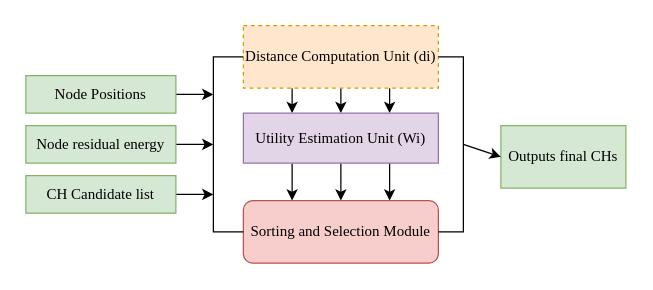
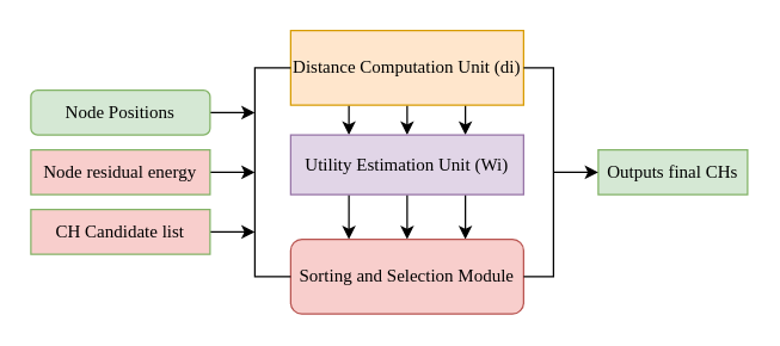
  <mxCell id="0" />
  <mxCell id="1" parent="0" />
  <mxCell id="2" style="edgeStyle=orthogonalEdgeStyle;rounded=0;orthogonalLoop=1;jettySize=auto;html=1;exitX=0.5;exitY=1;exitDx=0;exitDy=0;entryX=0.5;entryY=0;entryDx=0;entryDy=0;" edge="1" parent="1" source="5" target="9"><mxGeometry relative="1" as="geometry" /></mxCell>
  <mxCell id="3" style="edgeStyle=orthogonalEdgeStyle;rounded=0;orthogonalLoop=1;jettySize=auto;html=1;exitX=0.25;exitY=1;exitDx=0;exitDy=0;entryX=0.25;entryY=0;entryDx=0;entryDy=0;" edge="1" parent="1" source="5" target="9"><mxGeometry relative="1" as="geometry" /></mxCell>
  <mxCell id="4" style="edgeStyle=orthogonalEdgeStyle;rounded=0;orthogonalLoop=1;jettySize=auto;html=1;exitX=0.75;exitY=1;exitDx=0;exitDy=0;entryX=0.75;entryY=0;entryDx=0;entryDy=0;" edge="1" parent="1" source="5" target="9"><mxGeometry relative="1" as="geometry" /></mxCell>
- <mxCell id="5" value="&lt;font face=&quot;Times New Roman&quot;&gt;Distance Computation Unit (di)&lt;/font&gt;" style="rounded=0;whiteSpace=wrap;html=1;fillColor=#ffe6cc;strokeColor=#d79b00;dashed=1;" vertex="1" parent="1"><mxGeometry x="194" y="20" width="156" height="50" as="geometry" /></mxCell>
+ <mxCell id="5" value="&lt;font face=&quot;Times New Roman&quot;&gt;Distance Computation Unit (di)&lt;/font&gt;" style="rounded=0;whiteSpace=wrap;html=1;fillColor=#ffe6cc;strokeColor=#d79b00;" vertex="1" parent="1"><mxGeometry x="194" y="20" width="156" height="50" as="geometry" /></mxCell>
  <mxCell id="6" style="edgeStyle=orthogonalEdgeStyle;rounded=0;orthogonalLoop=1;jettySize=auto;html=1;exitX=0.5;exitY=1;exitDx=0;exitDy=0;entryX=0.5;entryY=0;entryDx=0;entryDy=0;" edge="1" parent="1" source="9" target="10"><mxGeometry relative="1" as="geometry" /></mxCell>
  <mxCell id="7" style="edgeStyle=orthogonalEdgeStyle;rounded=0;orthogonalLoop=1;jettySize=auto;html=1;exitX=0.75;exitY=1;exitDx=0;exitDy=0;entryX=0.75;entryY=0;entryDx=0;entryDy=0;" edge="1" parent="1" source="9" target="10"><mxGeometry relative="1" as="geometry" /></mxCell>
  <mxCell id="8" style="edgeStyle=orthogonalEdgeStyle;rounded=0;orthogonalLoop=1;jettySize=auto;html=1;exitX=0.25;exitY=1;exitDx=0;exitDy=0;entryX=0.25;entryY=0;entryDx=0;entryDy=0;" edge="1" parent="1" source="9" target="10"><mxGeometry relative="1" as="geometry" /></mxCell>
  <mxCell id="9" value="&lt;font face=&quot;Times New Roman&quot;&gt;Utility Estimation Unit&amp;nbsp;(Wi)&lt;/font&gt;" style="rounded=0;whiteSpace=wrap;html=1;fillColor=#e1d5e7;strokeColor=#9673a6;" vertex="1" parent="1"><mxGeometry x="194" y="90" width="156" height="40" as="geometry" /></mxCell>
  <mxCell id="10" value="&lt;font face=&quot;Times New Roman&quot;&gt;Sorting and Selection Module&lt;/font&gt;" style="whiteSpace=wrap;html=1;fillColor=#f8cecc;strokeColor=#b85450;rounded=1;" vertex="1" parent="1"><mxGeometry x="194" y="160" width="156" height="50" as="geometry" /></mxCell>
  <mxCell id="11" value="" style="endArrow=none;html=1;rounded=0;entryX=0;entryY=0.5;entryDx=0;entryDy=0;exitX=0;exitY=0.5;exitDx=0;exitDy=0;" edge="1" parent="1" source="10" target="5"><mxGeometry width="50" height="50" relative="1" as="geometry"><mxPoint x="230" y="230" as="sourcePoint" /><mxPoint x="280" y="180" as="targetPoint" /><Array as="points"><mxPoint x="170" y="185" /><mxPoint x="170" y="120" /><mxPoint x="170" y="45" /></Array></mxGeometry></mxCell>
  <mxCell id="12" style="edgeStyle=orthogonalEdgeStyle;rounded=0;orthogonalLoop=1;jettySize=auto;html=1;exitX=1;exitY=0.5;exitDx=0;exitDy=0;" edge="1" parent="1" source="13"><mxGeometry relative="1" as="geometry"><mxPoint x="170" y="75" as="targetPoint" /></mxGeometry></mxCell>
- <mxCell id="13" value="&lt;font face=&quot;Times New Roman&quot;&gt;Node Positions&lt;/font&gt;" style="rounded=0;whiteSpace=wrap;html=1;fillColor=#d5e8d4;strokeColor=#82b366;" vertex="1" parent="1"><mxGeometry x="20" y="60" width="120" height="30" as="geometry" /></mxCell>
+ <mxCell id="13" value="&lt;font face=&quot;Times New Roman&quot;&gt;Node Positions&lt;/font&gt;" style="whiteSpace=wrap;html=1;fillColor=#d5e8d4;strokeColor=#82b366;rounded=1;" vertex="1" parent="1"><mxGeometry x="20" y="60" width="120" height="30" as="geometry" /></mxCell>
  <mxCell id="14" style="edgeStyle=orthogonalEdgeStyle;rounded=0;orthogonalLoop=1;jettySize=auto;html=1;exitX=1;exitY=0.5;exitDx=0;exitDy=0;" edge="1" parent="1" source="15"><mxGeometry relative="1" as="geometry"><mxPoint x="170" y="115" as="targetPoint" /></mxGeometry></mxCell>
- <mxCell id="15" value="&lt;font face=&quot;Times New Roman&quot;&gt;Node residual energy&lt;/font&gt;" style="rounded=0;whiteSpace=wrap;html=1;fillColor=#d5e8d4;strokeColor=#82b366;" vertex="1" parent="1"><mxGeometry x="20" y="100" width="120" height="30" as="geometry" /></mxCell>
+ <mxCell id="15" value="&lt;font face=&quot;Times New Roman&quot;&gt;Node residual energy&lt;/font&gt;" style="rounded=0;whiteSpace=wrap;html=1;fillColor=#f8cecc;strokeColor=#82b366;" vertex="1" parent="1"><mxGeometry x="20" y="100" width="120" height="30" as="geometry" /></mxCell>
  <mxCell id="16" style="edgeStyle=orthogonalEdgeStyle;rounded=0;orthogonalLoop=1;jettySize=auto;html=1;exitX=1;exitY=0.5;exitDx=0;exitDy=0;" edge="1" parent="1" source="17"><mxGeometry relative="1" as="geometry"><mxPoint x="170" y="155" as="targetPoint" /></mxGeometry></mxCell>
- <mxCell id="17" value="&lt;font face=&quot;Times New Roman&quot;&gt;CH Candidate list&lt;/font&gt;" style="rounded=0;whiteSpace=wrap;html=1;fillColor=#d5e8d4;strokeColor=#82b366;" vertex="1" parent="1"><mxGeometry x="20" y="140" width="120" height="30" as="geometry" /></mxCell>
+ <mxCell id="17" value="&lt;font face=&quot;Times New Roman&quot;&gt;CH Candidate list&lt;/font&gt;" style="rounded=0;whiteSpace=wrap;html=1;fillColor=#f8cecc;strokeColor=#82b366;" vertex="1" parent="1"><mxGeometry x="20" y="140" width="120" height="30" as="geometry" /></mxCell>
  <mxCell id="18" value="" style="endArrow=none;html=1;rounded=0;entryX=1;entryY=0.5;entryDx=0;entryDy=0;exitX=1;exitY=0.5;exitDx=0;exitDy=0;" edge="1" parent="1" source="10" target="5"><mxGeometry width="50" height="50" relative="1" as="geometry"><mxPoint x="394" y="180" as="sourcePoint" /><mxPoint x="394" y="40" as="targetPoint" /><Array as="points"><mxPoint x="370" y="185" /><mxPoint x="370" y="115" /><mxPoint x="370" y="45" /></Array></mxGeometry></mxCell>
- <mxCell id="19" value="&lt;font face=&quot;Times New Roman&quot;&gt;Outputs final CHs&lt;/font&gt;" style="rounded=0;whiteSpace=wrap;html=1;fillColor=#d5e8d4;strokeColor=#82b366;" vertex="1" parent="1"><mxGeometry x="400" y="100" width="100" height="50" as="geometry" /></mxCell>
+ <mxCell id="19" value="&lt;font face=&quot;Times New Roman&quot;&gt;Outputs final CHs&lt;/font&gt;" style="rounded=0;whiteSpace=wrap;html=1;fillColor=#d5e8d4;strokeColor=#82b366;" vertex="1" parent="1"><mxGeometry x="400" y="100" width="100" height="30" as="geometry" /></mxCell>
  <mxCell id="20" value="" style="endArrow=classic;html=1;rounded=0;entryX=0;entryY=0.5;entryDx=0;entryDy=0;" edge="1" parent="1" target="19"><mxGeometry width="50" height="50" relative="1" as="geometry"><mxPoint x="370" y="115" as="sourcePoint" /><mxPoint x="280" y="180" as="targetPoint" /></mxGeometry></mxCell>
